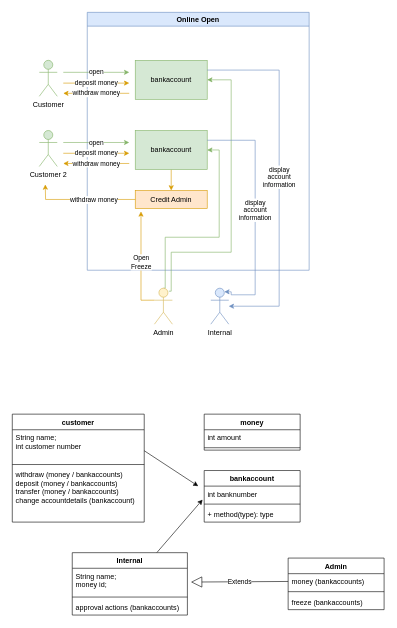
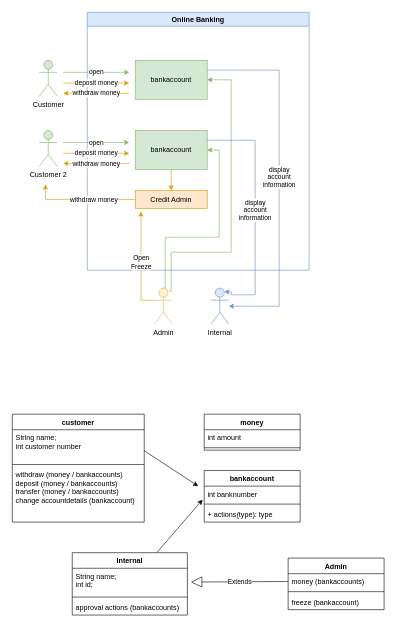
  <mxCell id="0" />
  <mxCell id="1" parent="0" />
- <mxCell id="2" value="Online Open" style="swimlane;fillColor=#dae8fc;strokeColor=#6c8ebf;" vertex="1" parent="1"><mxGeometry x="145" y="20" width="370" height="430" as="geometry" /></mxCell>
+ <mxCell id="2" value="Online Banking" style="swimlane;fillColor=#dae8fc;strokeColor=#6c8ebf;" vertex="1" parent="1"><mxGeometry x="145" y="20" width="370" height="430" as="geometry" /></mxCell>
  <mxCell id="3" value="bankaccount" style="rounded=0;whiteSpace=wrap;html=1;fillColor=#d5e8d4;strokeColor=#82b366;" vertex="1" parent="2"><mxGeometry x="80" y="80" width="120" height="65" as="geometry" /></mxCell>
  <mxCell id="4" style="edgeStyle=orthogonalEdgeStyle;rounded=0;orthogonalLoop=1;jettySize=auto;html=1;exitX=0.5;exitY=1;exitDx=0;exitDy=0;entryX=0.5;entryY=0;entryDx=0;entryDy=0;fillColor=#ffe6cc;strokeColor=#d79b00;" edge="1" parent="2" source="5" target="6"><mxGeometry relative="1" as="geometry" /></mxCell>
  <mxCell id="5" value="bankaccount" style="rounded=0;whiteSpace=wrap;html=1;fillColor=#d5e8d4;strokeColor=#82b366;" vertex="1" parent="2"><mxGeometry x="80" y="197" width="120" height="65" as="geometry" /></mxCell>
  <mxCell id="6" value="Credit Admin" style="rounded=0;whiteSpace=wrap;html=1;fillColor=#ffe6cc;strokeColor=#d79b00;" vertex="1" parent="2"><mxGeometry x="80" y="297" width="120" height="30" as="geometry" /></mxCell>
  <mxCell id="7" style="edgeStyle=orthogonalEdgeStyle;rounded=0;orthogonalLoop=1;jettySize=auto;html=1;entryX=1;entryY=0.5;entryDx=0;entryDy=0;fillColor=#d5e8d4;strokeColor=#82b366;exitX=0.8;exitY=0.083;exitDx=0;exitDy=0;exitPerimeter=0;" edge="1" parent="1" source="21" target="3"><mxGeometry relative="1" as="geometry"><mxPoint x="285" y="560" as="sourcePoint" /><Array as="points"><mxPoint x="285" y="420" /><mxPoint x="385" y="420" /><mxPoint x="385" y="133" /></Array></mxGeometry></mxCell>
  <mxCell id="8" style="edgeStyle=orthogonalEdgeStyle;rounded=0;orthogonalLoop=1;jettySize=auto;html=1;entryX=1;entryY=0.5;entryDx=0;entryDy=0;fillColor=#d5e8d4;strokeColor=#82b366;exitX=0.5;exitY=0;exitDx=0;exitDy=0;exitPerimeter=0;" edge="1" parent="1" source="21" target="5"><mxGeometry relative="1" as="geometry"><mxPoint x="275" y="515" as="sourcePoint" /><Array as="points"><mxPoint x="275" y="480" /><mxPoint x="275" y="395" /><mxPoint x="365" y="395" /><mxPoint x="365" y="250" /></Array></mxGeometry></mxCell>
  <mxCell id="9" value="Internal" style="shape=umlActor;verticalLabelPosition=bottom;verticalAlign=top;html=1;outlineConnect=0;fillColor=#dae8fc;strokeColor=#6c8ebf;" vertex="1" parent="1"><mxGeometry x="351" y="480" width="30" height="60" as="geometry" /></mxCell>
  <mxCell id="10" value="open" style="endArrow=classic;html=1;fillColor=#d5e8d4;strokeColor=#82b366;" edge="1" parent="1"><mxGeometry width="50" height="50" relative="1" as="geometry"><mxPoint x="105" y="120" as="sourcePoint" /><mxPoint x="215" y="120" as="targetPoint" /></mxGeometry></mxCell>
  <mxCell id="11" value="deposit money" style="endArrow=classic;html=1;fillColor=#ffe6cc;strokeColor=#d79b00;" edge="1" parent="1"><mxGeometry width="50" height="50" relative="1" as="geometry"><mxPoint x="105" y="138" as="sourcePoint" /><mxPoint x="215" y="138" as="targetPoint" /></mxGeometry></mxCell>
  <mxCell id="12" value="withdraw money" style="endArrow=classic;html=1;fillColor=#ffe6cc;strokeColor=#d79b00;" edge="1" parent="1"><mxGeometry width="50" height="50" relative="1" as="geometry"><mxPoint x="215" y="155" as="sourcePoint" /><mxPoint x="105" y="155" as="targetPoint" /></mxGeometry></mxCell>
  <mxCell id="13" value="Customer" style="shape=umlActor;verticalLabelPosition=bottom;verticalAlign=top;html=1;outlineConnect=0;fillColor=#d5e8d4;strokeColor=#82b366;" vertex="1" parent="1"><mxGeometry x="65" y="100" width="30" height="60" as="geometry" /></mxCell>
  <mxCell id="14" value="display&lt;br&gt;account&lt;br&gt;information" style="edgeStyle=orthogonalEdgeStyle;rounded=0;orthogonalLoop=1;jettySize=auto;html=1;exitX=1;exitY=0.25;exitDx=0;exitDy=0;fillColor=#dae8fc;strokeColor=#6c8ebf;" edge="1" parent="1" source="3"><mxGeometry relative="1" as="geometry"><mxPoint x="381" y="510" as="targetPoint" /><Array as="points"><mxPoint x="465" y="116" /><mxPoint x="465" y="510" /></Array></mxGeometry></mxCell>
  <mxCell id="15" value="open" style="endArrow=classic;html=1;fillColor=#d5e8d4;strokeColor=#82b366;" edge="1" parent="1"><mxGeometry width="50" height="50" relative="1" as="geometry"><mxPoint x="105" y="237" as="sourcePoint" /><mxPoint x="215" y="237" as="targetPoint" /></mxGeometry></mxCell>
  <mxCell id="16" value="deposit money" style="endArrow=classic;html=1;fillColor=#ffe6cc;strokeColor=#d79b00;" edge="1" parent="1"><mxGeometry width="50" height="50" relative="1" as="geometry"><mxPoint x="105" y="255" as="sourcePoint" /><mxPoint x="215" y="255" as="targetPoint" /></mxGeometry></mxCell>
  <mxCell id="17" value="withdraw money" style="endArrow=classic;html=1;fillColor=#ffe6cc;strokeColor=#d79b00;" edge="1" parent="1"><mxGeometry width="50" height="50" relative="1" as="geometry"><mxPoint x="215" y="272" as="sourcePoint" /><mxPoint x="105" y="272" as="targetPoint" /></mxGeometry></mxCell>
  <mxCell id="18" value="Customer 2" style="shape=umlActor;verticalLabelPosition=bottom;verticalAlign=top;html=1;outlineConnect=0;fillColor=#d5e8d4;strokeColor=#82b366;" vertex="1" parent="1"><mxGeometry x="65" y="217" width="30" height="60" as="geometry" /></mxCell>
  <mxCell id="19" value="display&lt;br&gt;account&lt;br&gt;information" style="edgeStyle=orthogonalEdgeStyle;rounded=0;orthogonalLoop=1;jettySize=auto;html=1;exitX=1;exitY=0.25;exitDx=0;exitDy=0;entryX=0.75;entryY=0.1;entryDx=0;entryDy=0;entryPerimeter=0;fillColor=#dae8fc;strokeColor=#6c8ebf;" edge="1" parent="1" source="5" target="9"><mxGeometry relative="1" as="geometry"><mxPoint x="345" y="175" as="sourcePoint" /><mxPoint x="377.5" y="584" as="targetPoint" /><Array as="points"><mxPoint x="425" y="233" /><mxPoint x="425" y="491" /><mxPoint x="385" y="491" /><mxPoint x="385" y="486" /></Array></mxGeometry></mxCell>
  <mxCell id="20" value="Open &lt;br&gt;Freeze" style="edgeStyle=orthogonalEdgeStyle;rounded=0;orthogonalLoop=1;jettySize=auto;html=1;fillColor=#ffe6cc;strokeColor=#d79b00;entryX=0.08;entryY=1.167;entryDx=0;entryDy=0;entryPerimeter=0;exitX=0;exitY=0.333;exitDx=0;exitDy=0;exitPerimeter=0;" edge="1" parent="1" source="21" target="6"><mxGeometry relative="1" as="geometry"><mxPoint x="261" y="355" as="targetPoint" /><mxPoint x="261" y="535" as="sourcePoint" /><Array as="points"><mxPoint x="235" y="500" /></Array></mxGeometry></mxCell>
  <mxCell id="21" value="Admin" style="shape=umlActor;verticalLabelPosition=bottom;verticalAlign=top;html=1;outlineConnect=0;fillColor=#fff2cc;strokeColor=#d6b656;" vertex="1" parent="1"><mxGeometry x="257" y="480" width="30" height="60" as="geometry" /></mxCell>
  <mxCell id="22" style="edgeStyle=orthogonalEdgeStyle;rounded=0;orthogonalLoop=1;jettySize=auto;html=1;exitX=0;exitY=0.5;exitDx=0;exitDy=0;fillColor=#ffe6cc;strokeColor=#d79b00;" edge="1" parent="1" source="6"><mxGeometry relative="1" as="geometry"><mxPoint x="75" y="307" as="targetPoint" /></mxGeometry></mxCell>
  <mxCell id="23" value="withdraw money" style="edgeLabel;html=1;align=center;verticalAlign=middle;resizable=0;points=[];" vertex="1" connectable="0" parent="22"><mxGeometry x="-0.527" y="2" relative="1" as="geometry"><mxPoint x="-29" y="-2" as="offset" /></mxGeometry></mxCell>
  <mxCell id="24" value="bankaccount" style="swimlane;fontStyle=1;align=center;verticalAlign=top;childLayout=stackLayout;horizontal=1;startSize=26;horizontalStack=0;resizeParent=1;resizeParentMax=0;resizeLast=0;collapsible=1;marginBottom=0;" vertex="1" parent="1"><mxGeometry x="340" y="784" width="160" height="86" as="geometry" /></mxCell>
  <mxCell id="25" value="int banknumber" style="text;strokeColor=none;fillColor=none;align=left;verticalAlign=top;spacingLeft=4;spacingRight=4;overflow=hidden;rotatable=0;points=[[0,0.5],[1,0.5]];portConstraint=eastwest;" vertex="1" parent="24"><mxGeometry y="26" width="160" height="26" as="geometry" /></mxCell>
  <mxCell id="26" value="" style="line;strokeWidth=1;fillColor=none;align=left;verticalAlign=middle;spacingTop=-1;spacingLeft=3;spacingRight=3;rotatable=0;labelPosition=right;points=[];portConstraint=eastwest;" vertex="1" parent="24"><mxGeometry y="52" width="160" height="8" as="geometry" /></mxCell>
- <mxCell id="27" value="+ method(type): type" style="text;strokeColor=none;fillColor=none;align=left;verticalAlign=top;spacingLeft=4;spacingRight=4;overflow=hidden;rotatable=0;points=[[0,0.5],[1,0.5]];portConstraint=eastwest;" vertex="1" parent="24"><mxGeometry y="60" width="160" height="26" as="geometry" /></mxCell>
+ <mxCell id="27" value="+ actions(type): type" style="text;strokeColor=none;fillColor=none;align=left;verticalAlign=top;spacingLeft=4;spacingRight=4;overflow=hidden;rotatable=0;points=[[0,0.5],[1,0.5]];portConstraint=eastwest;" vertex="1" parent="24"><mxGeometry y="60" width="160" height="26" as="geometry" /></mxCell>
  <mxCell id="28" value="money" style="swimlane;fontStyle=1;align=center;verticalAlign=top;childLayout=stackLayout;horizontal=1;startSize=26;horizontalStack=0;resizeParent=1;resizeParentMax=0;resizeLast=0;collapsible=1;marginBottom=0;" vertex="1" parent="1"><mxGeometry x="340" y="690" width="160" height="60" as="geometry" /></mxCell>
  <mxCell id="29" value="int amount" style="text;strokeColor=none;fillColor=none;align=left;verticalAlign=top;spacingLeft=4;spacingRight=4;overflow=hidden;rotatable=0;points=[[0,0.5],[1,0.5]];portConstraint=eastwest;" vertex="1" parent="28"><mxGeometry y="26" width="160" height="26" as="geometry" /></mxCell>
  <mxCell id="30" value="" style="line;strokeWidth=1;fillColor=none;align=left;verticalAlign=middle;spacingTop=-1;spacingLeft=3;spacingRight=3;rotatable=0;labelPosition=right;points=[];portConstraint=eastwest;" vertex="1" parent="28"><mxGeometry y="52" width="160" height="8" as="geometry" /></mxCell>
  <mxCell id="31" value="customer" style="swimlane;fontStyle=1;align=center;verticalAlign=top;childLayout=stackLayout;horizontal=1;startSize=26;horizontalStack=0;resizeParent=1;resizeParentMax=0;resizeLast=0;collapsible=1;marginBottom=0;" vertex="1" parent="1"><mxGeometry x="20" y="690" width="220" height="180" as="geometry" /></mxCell>
  <mxCell id="32" value="String name;&#10;int customer number" style="text;strokeColor=none;fillColor=none;align=left;verticalAlign=top;spacingLeft=4;spacingRight=4;overflow=hidden;rotatable=0;points=[[0,0.5],[1,0.5]];portConstraint=eastwest;" vertex="1" parent="31"><mxGeometry y="26" width="220" height="54" as="geometry" /></mxCell>
  <mxCell id="33" value="" style="line;strokeWidth=1;fillColor=none;align=left;verticalAlign=middle;spacingTop=-1;spacingLeft=3;spacingRight=3;rotatable=0;labelPosition=right;points=[];portConstraint=eastwest;" vertex="1" parent="31"><mxGeometry y="80" width="220" height="8" as="geometry" /></mxCell>
  <mxCell id="34" value="withdraw (money / bankaccounts)&#10;deposit (money / bankaccounts)&#10;transfer (money / bankaccounts)&#10;change accountdetails (bankaccount)" style="text;strokeColor=none;fillColor=none;align=left;verticalAlign=top;spacingLeft=4;spacingRight=4;overflow=hidden;rotatable=0;points=[[0,0.5],[1,0.5]];portConstraint=eastwest;" vertex="1" parent="31"><mxGeometry y="88" width="220" height="92" as="geometry" /></mxCell>
  <mxCell id="35" style="rounded=0;orthogonalLoop=1;jettySize=auto;html=1;entryX=-0.017;entryY=0.869;entryDx=0;entryDy=0;entryPerimeter=0;endArrow=classic;endFill=1;" edge="1" parent="1" source="36" target="25"><mxGeometry relative="1" as="geometry" /></mxCell>
  <mxCell id="36" value="Internal" style="swimlane;fontStyle=1;align=center;verticalAlign=top;childLayout=stackLayout;horizontal=1;startSize=26;horizontalStack=0;resizeParent=1;resizeParentMax=0;resizeLast=0;collapsible=1;marginBottom=0;" vertex="1" parent="1"><mxGeometry x="120" y="921" width="192" height="104" as="geometry" /></mxCell>
- <mxCell id="37" value="String name;&#10;money id;" style="text;strokeColor=none;fillColor=none;align=left;verticalAlign=top;spacingLeft=4;spacingRight=4;overflow=hidden;rotatable=0;points=[[0,0.5],[1,0.5]];portConstraint=eastwest;" vertex="1" parent="36"><mxGeometry y="26" width="192" height="44" as="geometry" /></mxCell>
+ <mxCell id="37" value="String name;&#10;int id;" style="text;strokeColor=none;fillColor=none;align=left;verticalAlign=top;spacingLeft=4;spacingRight=4;overflow=hidden;rotatable=0;points=[[0,0.5],[1,0.5]];portConstraint=eastwest;" vertex="1" parent="36"><mxGeometry y="26" width="192" height="44" as="geometry" /></mxCell>
  <mxCell id="38" value="" style="line;strokeWidth=1;fillColor=none;align=left;verticalAlign=middle;spacingTop=-1;spacingLeft=3;spacingRight=3;rotatable=0;labelPosition=right;points=[];portConstraint=eastwest;" vertex="1" parent="36"><mxGeometry y="70" width="192" height="8" as="geometry" /></mxCell>
  <mxCell id="39" value="approval actions (bankaccounts)&#10;" style="text;strokeColor=none;fillColor=none;align=left;verticalAlign=top;spacingLeft=4;spacingRight=4;overflow=hidden;rotatable=0;points=[[0,0.5],[1,0.5]];portConstraint=eastwest;" vertex="1" parent="36"><mxGeometry y="78" width="192" height="26" as="geometry" /></mxCell>
  <mxCell id="40" value="Admin" style="swimlane;fontStyle=1;align=center;verticalAlign=top;childLayout=stackLayout;horizontal=1;startSize=26;horizontalStack=0;resizeParent=1;resizeParentMax=0;resizeLast=0;collapsible=1;marginBottom=0;" vertex="1" parent="1"><mxGeometry x="480" y="930" width="160" height="86" as="geometry" /></mxCell>
  <mxCell id="41" value="money (bankaccounts)" style="text;strokeColor=none;fillColor=none;align=left;verticalAlign=top;spacingLeft=4;spacingRight=4;overflow=hidden;rotatable=0;points=[[0,0.5],[1,0.5]];portConstraint=eastwest;" vertex="1" parent="40"><mxGeometry y="26" width="160" height="26" as="geometry" /></mxCell>
  <mxCell id="42" value="" style="line;strokeWidth=1;fillColor=none;align=left;verticalAlign=middle;spacingTop=-1;spacingLeft=3;spacingRight=3;rotatable=0;labelPosition=right;points=[];portConstraint=eastwest;" vertex="1" parent="40"><mxGeometry y="52" width="160" height="8" as="geometry" /></mxCell>
- <mxCell id="43" value="freeze (bankaccounts)" style="text;strokeColor=none;fillColor=none;align=left;verticalAlign=top;spacingLeft=4;spacingRight=4;overflow=hidden;rotatable=0;points=[[0,0.5],[1,0.5]];portConstraint=eastwest;" vertex="1" parent="40"><mxGeometry y="60" width="160" height="26" as="geometry" /></mxCell>
+ <mxCell id="43" value="freeze (bankaccount)" style="text;strokeColor=none;fillColor=none;align=left;verticalAlign=top;spacingLeft=4;spacingRight=4;overflow=hidden;rotatable=0;points=[[0,0.5],[1,0.5]];portConstraint=eastwest;" vertex="1" parent="40"><mxGeometry y="60" width="160" height="26" as="geometry" /></mxCell>
  <mxCell id="44" value="Extends" style="endArrow=block;endSize=16;endFill=0;html=1;exitX=0;exitY=0.5;exitDx=0;exitDy=0;" edge="1" parent="1" source="41"><mxGeometry width="160" relative="1" as="geometry"><mxPoint x="458" y="970" as="sourcePoint" /><mxPoint x="318" y="970" as="targetPoint" /></mxGeometry></mxCell>
  <mxCell id="45" style="edgeStyle=none;rounded=0;orthogonalLoop=1;jettySize=auto;html=1;endArrow=classic;endFill=1;exitX=1;exitY=0.648;exitDx=0;exitDy=0;exitPerimeter=0;" edge="1" parent="1" source="32"><mxGeometry relative="1" as="geometry"><mxPoint x="330" y="810" as="targetPoint" /></mxGeometry></mxCell>
